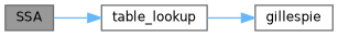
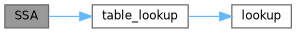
  digraph {
    rankdir=LR
    node [color=grey40 fillcolor=white fontname=Helvetica fontsize=10 shape=box style=filled]
    edge [color=steelblue1 fontname=Helvetica fontsize=10 labelfontname=Helvetica labelfontsize=10 style=solid]
    n1 [color=gray40 fillcolor=grey60 fontcolor=black height=0.2 label=SSA width=0.4]
    n2 [height=0.2 label=table_lookup width=0.4]
-   n3 [height=0.2 label=gillespie width=0.4]
+   n3 [height=0.2 label=lookup width=0.4]
    n1 -> n2
    n2 -> n3
  }
